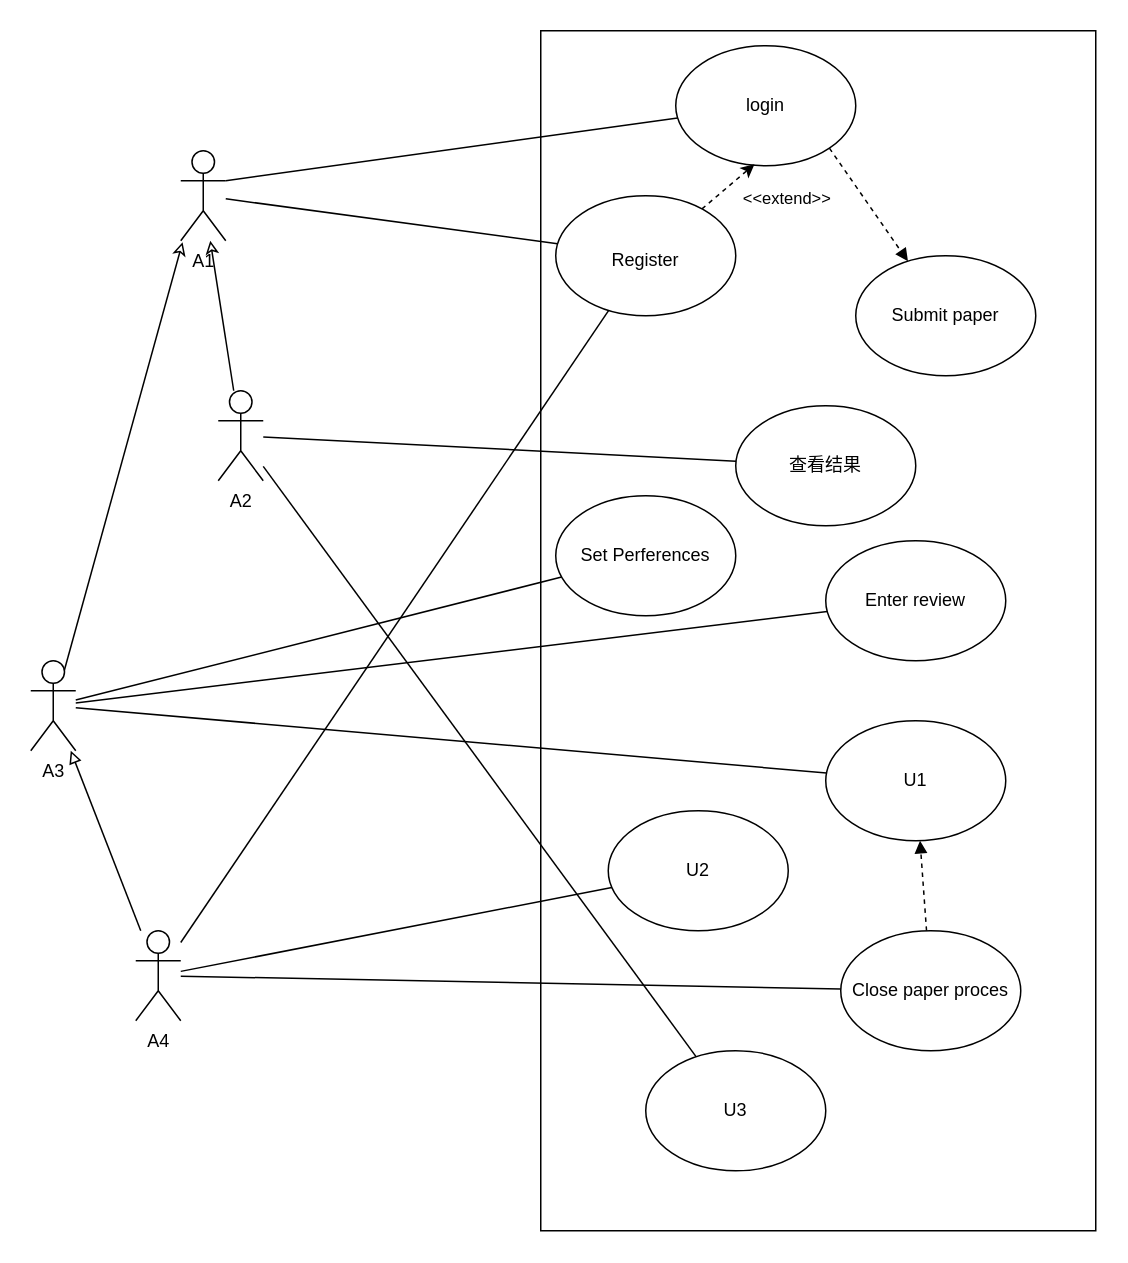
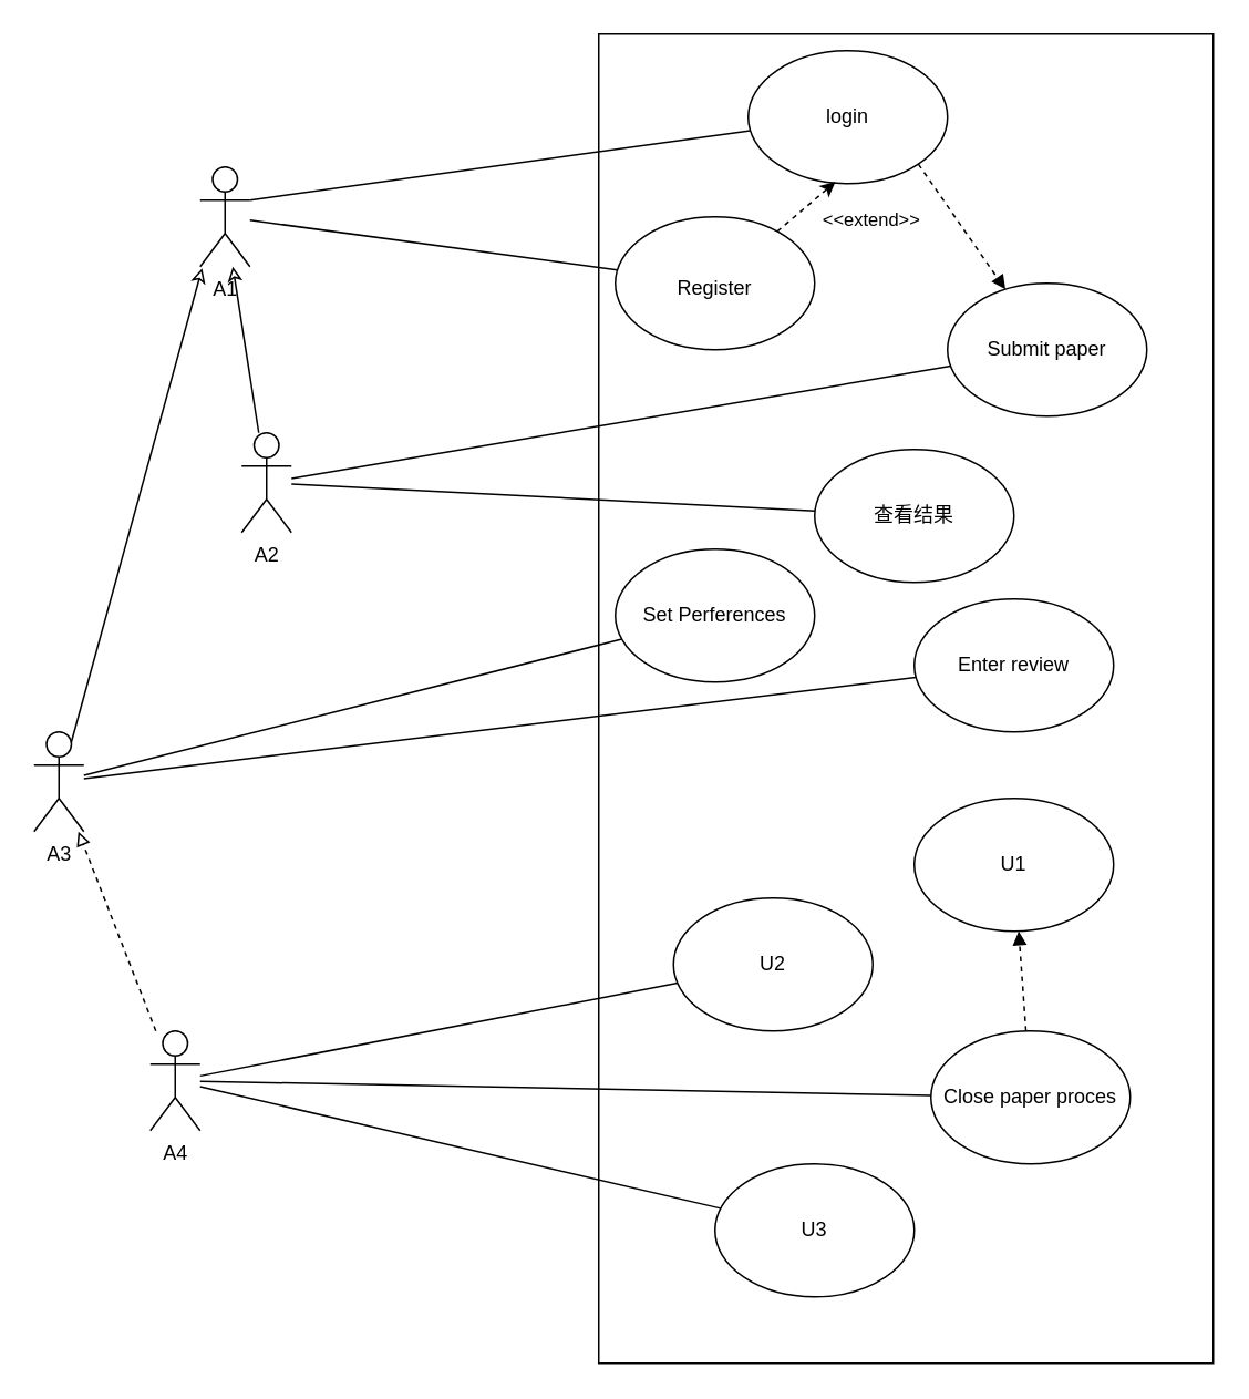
  <mxCell id="0" />
  <mxCell id="1" parent="0" />
  <mxCell id="2" value="" style="rounded=0;whiteSpace=wrap;html=1;" vertex="1" parent="1"><mxGeometry x="360" y="20" width="370" height="800" as="geometry" /></mxCell>
  <mxCell id="3" style="rounded=0;orthogonalLoop=1;jettySize=auto;html=1;endArrow=none;endFill=0;" edge="1" parent="1" target="7"><mxGeometry relative="1" as="geometry"><mxPoint x="150" y="120" as="sourcePoint" /></mxGeometry></mxCell>
  <mxCell id="4" value="" style="edgeStyle=none;rounded=0;orthogonalLoop=1;jettySize=auto;html=1;endArrow=none;endFill=0;" edge="1" parent="1" source="5" target="10"><mxGeometry relative="1" as="geometry" /></mxCell>
  <mxCell id="5" value="A1" style="shape=umlActor;verticalLabelPosition=bottom;verticalAlign=top;html=1;outlineConnect=0;" vertex="1" parent="1"><mxGeometry x="120" y="100" width="30" height="60" as="geometry" /></mxCell>
  <mxCell id="6" style="edgeStyle=none;rounded=0;orthogonalLoop=1;jettySize=auto;html=1;exitX=1;exitY=1;exitDx=0;exitDy=0;endArrow=block;endFill=1;dashed=1;" edge="1" parent="1" source="7" target="20"><mxGeometry relative="1" as="geometry" /></mxCell>
  <mxCell id="7" value="login" style="ellipse;whiteSpace=wrap;html=1;" vertex="1" parent="1"><mxGeometry x="450" y="30" width="120" height="80" as="geometry" /></mxCell>
  <mxCell id="8" style="edgeStyle=none;rounded=0;orthogonalLoop=1;jettySize=auto;html=1;entryX=0.437;entryY=0.988;entryDx=0;entryDy=0;entryPerimeter=0;endArrow=classic;endFill=1;dashed=1;" edge="1" parent="1" source="10" target="7"><mxGeometry relative="1" as="geometry" /></mxCell>
  <mxCell id="9" value="&amp;nbsp; &amp;lt;&amp;lt;extend&amp;gt;&amp;gt;" style="edgeLabel;html=1;align=center;verticalAlign=middle;resizable=0;points=[];" vertex="1" connectable="0" parent="8"><mxGeometry x="-0.418" y="-2" relative="1" as="geometry"><mxPoint x="41.91" as="offset" /></mxGeometry></mxCell>
  <mxCell id="10" value="&lt;br&gt;&lt;br&gt;Register" style="ellipse;whiteSpace=wrap;html=1;verticalAlign=top;" vertex="1" parent="1"><mxGeometry x="370" y="130" width="120" height="80" as="geometry" /></mxCell>
  <mxCell id="11" style="edgeStyle=none;rounded=0;orthogonalLoop=1;jettySize=auto;html=1;endArrow=none;endFill=0;" edge="1" parent="1" source="14" target="22"><mxGeometry relative="1" as="geometry" /></mxCell>
  <mxCell id="12" style="edgeStyle=none;rounded=0;orthogonalLoop=1;jettySize=auto;html=1;endArrow=none;endFill=0;" edge="1" parent="1" source="14" target="23"><mxGeometry relative="1" as="geometry" /></mxCell>
- <mxCell id="13" style="edgeStyle=none;rounded=0;orthogonalLoop=1;jettySize=auto;html=1;endArrow=none;endFill=0;" edge="1" parent="1" source="14" target="24"><mxGeometry relative="1" as="geometry" /></mxCell>
  <mxCell id="14" value="A3" style="shape=umlActor;verticalLabelPosition=bottom;verticalAlign=top;html=1;outlineConnect=0;" vertex="1" parent="1"><mxGeometry x="20" y="440" width="30" height="60" as="geometry" /></mxCell>
  <mxCell id="15" value="" style="endArrow=classic;html=1;exitX=0.75;exitY=0.1;exitDx=0;exitDy=0;exitPerimeter=0;endFill=0;" edge="1" parent="1" source="14"><mxGeometry width="50" height="50" relative="1" as="geometry"><mxPoint x="72.5" y="267" as="sourcePoint" /><mxPoint x="121.213" y="161" as="targetPoint" /></mxGeometry></mxCell>
  <mxCell id="16" style="edgeStyle=none;rounded=0;orthogonalLoop=1;jettySize=auto;html=1;endArrow=classic;endFill=0;" edge="1" parent="1" source="19" target="5"><mxGeometry relative="1" as="geometry" /></mxCell>
- <mxCell id="17" style="edgeStyle=none;rounded=0;orthogonalLoop=1;jettySize=auto;html=1;endArrow=none;endFill=0;" edge="1" parent="1" source="19" target="28"><mxGeometry relative="1" as="geometry" /></mxCell>
+ <mxCell id="17" style="edgeStyle=none;rounded=0;orthogonalLoop=1;jettySize=auto;html=1;endArrow=none;endFill=0;" edge="1" parent="1" source="19" target="20"><mxGeometry relative="1" as="geometry" /></mxCell>
  <mxCell id="18" style="edgeStyle=none;rounded=0;orthogonalLoop=1;jettySize=auto;html=1;endArrow=none;endFill=0;" edge="1" parent="1" source="19" target="21"><mxGeometry relative="1" as="geometry" /></mxCell>
  <mxCell id="19" value="A2" style="shape=umlActor;verticalLabelPosition=bottom;verticalAlign=top;html=1;" vertex="1" parent="1"><mxGeometry x="145" y="260" width="30" height="60" as="geometry" /></mxCell>
  <mxCell id="20" value="Submit paper" style="ellipse;whiteSpace=wrap;html=1;" vertex="1" parent="1"><mxGeometry x="570" y="170" width="120" height="80" as="geometry" /></mxCell>
  <mxCell id="21" value="查看结果" style="ellipse;whiteSpace=wrap;html=1;" vertex="1" parent="1"><mxGeometry x="490" y="270" width="120" height="80" as="geometry" /></mxCell>
  <mxCell id="22" value="Set Perferences" style="ellipse;whiteSpace=wrap;html=1;" vertex="1" parent="1"><mxGeometry x="370" y="330" width="120" height="80" as="geometry" /></mxCell>
  <mxCell id="23" value="Enter review" style="ellipse;whiteSpace=wrap;html=1;" vertex="1" parent="1"><mxGeometry x="550" y="360" width="120" height="80" as="geometry" /></mxCell>
  <mxCell id="24" value="U1" style="ellipse;whiteSpace=wrap;html=1;" vertex="1" parent="1"><mxGeometry x="550" y="480" width="120" height="80" as="geometry" /></mxCell>
  <mxCell id="25" value="" style="edgeStyle=none;rounded=0;orthogonalLoop=1;jettySize=auto;html=1;endArrow=block;endFill=1;dashed=1;" edge="1" parent="1" source="26" target="24"><mxGeometry relative="1" as="geometry" /></mxCell>
  <mxCell id="26" value="Close paper proces" style="ellipse;whiteSpace=wrap;html=1;" vertex="1" parent="1"><mxGeometry x="560" y="620" width="120" height="80" as="geometry" /></mxCell>
  <mxCell id="27" value="U2" style="ellipse;whiteSpace=wrap;html=1;" vertex="1" parent="1"><mxGeometry x="405" y="540" width="120" height="80" as="geometry" /></mxCell>
  <mxCell id="28" value="U3" style="ellipse;whiteSpace=wrap;html=1;" vertex="1" parent="1"><mxGeometry x="430" y="700" width="120" height="80" as="geometry" /></mxCell>
  <mxCell id="29" style="edgeStyle=none;rounded=0;orthogonalLoop=1;jettySize=auto;html=1;endArrow=none;endFill=0;" edge="1" parent="1" source="33" target="27"><mxGeometry relative="1" as="geometry" /></mxCell>
  <mxCell id="30" style="edgeStyle=none;rounded=0;orthogonalLoop=1;jettySize=auto;html=1;endArrow=none;endFill=0;" edge="1" parent="1" source="33" target="26"><mxGeometry relative="1" as="geometry" /></mxCell>
- <mxCell id="31" style="edgeStyle=none;rounded=0;orthogonalLoop=1;jettySize=auto;html=1;endArrow=none;endFill=0;" edge="1" parent="1" source="33" target="10"><mxGeometry relative="1" as="geometry" /></mxCell>
- <mxCell id="32" style="edgeStyle=none;rounded=0;orthogonalLoop=1;jettySize=auto;html=1;endArrow=block;endFill=0;" edge="1" parent="1" source="33" target="14"><mxGeometry relative="1" as="geometry" /></mxCell>
+ <mxCell id="31" style="edgeStyle=none;rounded=0;orthogonalLoop=1;jettySize=auto;html=1;endArrow=none;endFill=0;" edge="1" parent="1" source="33" target="28"><mxGeometry relative="1" as="geometry" /></mxCell>
+ <mxCell id="32" style="edgeStyle=none;rounded=0;orthogonalLoop=1;jettySize=auto;html=1;endArrow=block;endFill=0;dashed=1;" edge="1" parent="1" source="33" target="14"><mxGeometry relative="1" as="geometry" /></mxCell>
  <mxCell id="33" value="A4" style="shape=umlActor;verticalLabelPosition=bottom;verticalAlign=top;html=1;outlineConnect=0;" vertex="1" parent="1"><mxGeometry x="90" y="620" width="30" height="60" as="geometry" /></mxCell>
